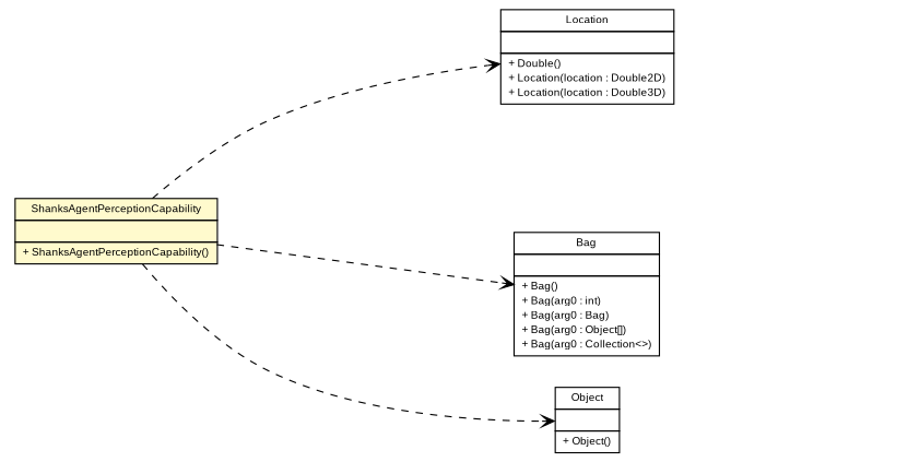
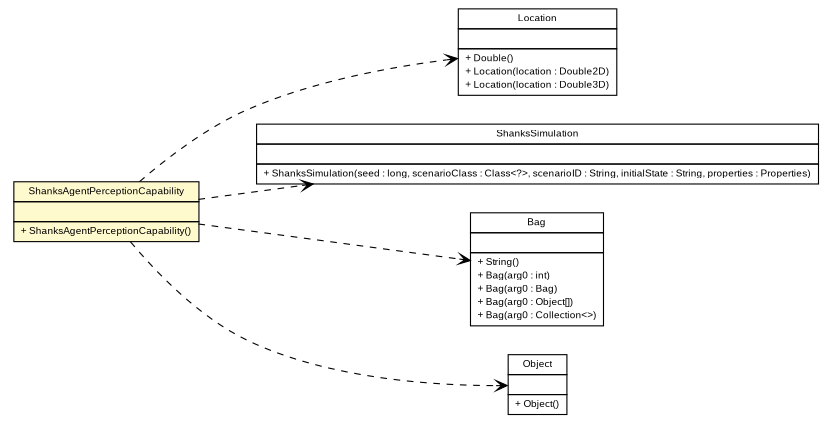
  digraph {
    nodesep=0.25
    rankdir=LR
    ranksep=0.5
    node [fontcolor=black fontname=arial fontsize=9.0 shape=plaintext]
    edge [arrowhead=open color=black fontcolor=black fontname=arial fontsize=10.0 headport=p labelfontname=arial labelfontsize=10 style=dashed tailport=p]
    n1 [label=<<table title="es.upm.dit.gsi.shanks.agent.capability.movement.Location" border="0" cellborder="1" cellspacing="0" cellpadding="2" port="p" href="../movement/Location.html"> 		<tr><td><table border="0" cellspacing="0" cellpadding="1"> <tr><td align="center" balign="center"> Location </td></tr> 		</table></td></tr> 		<tr><td><table border="0" cellspacing="0" cellpadding="1"> <tr><td align="left" balign="left">  </td></tr> 		</table></td></tr> 		<tr><td><table border="0" cellspacing="0" cellpadding="1"> <tr><td align="left" balign="left"> + Double() </td></tr> <tr><td align="left" balign="left"> + Location(location : Double2D) </td></tr> <tr><td align="left" balign="left"> + Location(location : Double3D) </td></tr> 		</table></td></tr> 		</table>>]
    n2 [label=<<table title="es.upm.dit.gsi.shanks.agent.capability.perception.ShanksAgentPerceptionCapability" border="0" cellborder="1" cellspacing="0" cellpadding="2" port="p" bgcolor="lemonChiffon" href="./ShanksAgentPerceptionCapability.html"> 		<tr><td><table border="0" cellspacing="0" cellpadding="1"> <tr><td align="center" balign="center"> ShanksAgentPerceptionCapability </td></tr> 		</table></td></tr> 		<tr><td><table border="0" cellspacing="0" cellpadding="1"> <tr><td align="left" balign="left">  </td></tr> 		</table></td></tr> 		<tr><td><table border="0" cellspacing="0" cellpadding="1"> <tr><td align="left" balign="left"> + ShanksAgentPerceptionCapability() </td></tr> 		</table></td></tr> 		</table>>]
-   n4 [label=<<table title="sim.util.Bag" border="0" cellborder="1" cellspacing="0" cellpadding="2" port="p" href="http://java.sun.com/j2se/1.4.2/docs/api/sim/util/Bag.html"> 		<tr><td><table border="0" cellspacing="0" cellpadding="1"> <tr><td align="center" balign="center"> Bag </td></tr> 		</table></td></tr> 		<tr><td><table border="0" cellspacing="0" cellpadding="1"> <tr><td align="left" balign="left">  </td></tr> 		</table></td></tr> 		<tr><td><table border="0" cellspacing="0" cellpadding="1"> <tr><td align="left" balign="left"> + Bag() </td></tr> <tr><td align="left" balign="left"> + Bag(arg0 : int) </td></tr> <tr><td align="left" balign="left"> + Bag(arg0 : Bag) </td></tr> <tr><td align="left" balign="left"> + Bag(arg0 : Object[]) </td></tr> <tr><td align="left" balign="left"> + Bag(arg0 : Collection&lt;&gt;) </td></tr> 		</table></td></tr> 		</table>>]
+   n3 [label=<<table title="es.upm.dit.gsi.shanks.ShanksSimulation" border="0" cellborder="1" cellspacing="0" cellpadding="2" port="p" href="../../../ShanksSimulation.html"> 		<tr><td><table border="0" cellspacing="0" cellpadding="1"> <tr><td align="center" balign="center"> ShanksSimulation </td></tr> 		</table></td></tr> 		<tr><td><table border="0" cellspacing="0" cellpadding="1"> <tr><td align="left" balign="left">  </td></tr> 		</table></td></tr> 		<tr><td><table border="0" cellspacing="0" cellpadding="1"> <tr><td align="left" balign="left"> + ShanksSimulation(seed : long, scenarioClass : Class&lt;?&gt;, scenarioID : String, initialState : String, properties : Properties) </td></tr> 		</table></td></tr> 		</table>>]
+   n4 [label=<<table title="sim.util.Bag" border="0" cellborder="1" cellspacing="0" cellpadding="2" port="p" href="http://java.sun.com/j2se/1.4.2/docs/api/sim/util/Bag.html"> 		<tr><td><table border="0" cellspacing="0" cellpadding="1"> <tr><td align="center" balign="center"> Bag </td></tr> 		</table></td></tr> 		<tr><td><table border="0" cellspacing="0" cellpadding="1"> <tr><td align="left" balign="left">  </td></tr> 		</table></td></tr> 		<tr><td><table border="0" cellspacing="0" cellpadding="1"> <tr><td align="left" balign="left"> + String() </td></tr> <tr><td align="left" balign="left"> + Bag(arg0 : int) </td></tr> <tr><td align="left" balign="left"> + Bag(arg0 : Bag) </td></tr> <tr><td align="left" balign="left"> + Bag(arg0 : Object[]) </td></tr> <tr><td align="left" balign="left"> + Bag(arg0 : Collection&lt;&gt;) </td></tr> 		</table></td></tr> 		</table>>]
    n5 [label=<<table title="java.lang.Object" border="0" cellborder="1" cellspacing="0" cellpadding="2" port="p" href="http://java.sun.com/j2se/1.4.2/docs/api/java/lang/Object.html"> 		<tr><td><table border="0" cellspacing="0" cellpadding="1"> <tr><td align="center" balign="center"> Object </td></tr> 		</table></td></tr> 		<tr><td><table border="0" cellspacing="0" cellpadding="1"> <tr><td align="left" balign="left">  </td></tr> 		</table></td></tr> 		<tr><td><table border="0" cellspacing="0" cellpadding="1"> <tr><td align="left" balign="left"> + Object() </td></tr> 		</table></td></tr> 		</table>>]
    n2 -> n1
+   n2 -> n3
    n2 -> n4
    n2 -> n5
  }
